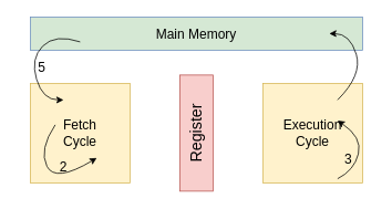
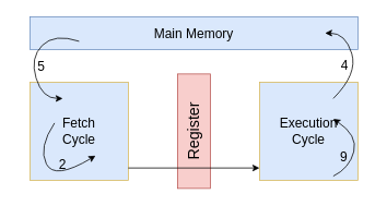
  <mxCell id="0" />
  <mxCell id="1" parent="0" />
- <mxCell id="2" value="&lt;font style=&quot;font-size: 16px;&quot;&gt;Main Memory&lt;/font&gt;" style="rounded=0;whiteSpace=wrap;html=1;fillColor=#d5e8d4;strokeColor=#6c8ebf;" vertex="1" parent="1"><mxGeometry x="36" y="20" width="400" height="40" as="geometry" /></mxCell>
- <mxCell id="3" value="&lt;div style=&quot;font-size: 16px;&quot;&gt;&lt;font style=&quot;font-size: 16px;&quot;&gt;Fetch &lt;br&gt;&lt;/font&gt;&lt;/div&gt;&lt;div style=&quot;font-size: 16px;&quot;&gt;&lt;font style=&quot;font-size: 16px;&quot;&gt;Cycle&lt;br&gt;&lt;/font&gt;&lt;/div&gt;" style="whiteSpace=wrap;html=1;aspect=fixed;fillColor=#fff2cc;strokeColor=#d6b656;" vertex="1" parent="1"><mxGeometry x="36" y="100" width="120" height="120" as="geometry" /></mxCell>
- <mxCell id="4" value="&lt;div style=&quot;font-size: 16px;&quot;&gt;Execution&lt;/div&gt;&lt;div style=&quot;font-size: 16px;&quot;&gt;Cycle&lt;br style=&quot;font-size: 16px;&quot;&gt;&lt;/div&gt;" style="whiteSpace=wrap;html=1;aspect=fixed;fontSize=16;fillColor=#fff2cc;strokeColor=#d6b656;" vertex="1" parent="1"><mxGeometry x="316" y="100" width="120" height="120" as="geometry" /></mxCell>
+ <mxCell id="2" value="&lt;font style=&quot;font-size: 16px;&quot;&gt;Main Memory&lt;/font&gt;" style="rounded=0;whiteSpace=wrap;html=1;fillColor=#dae8fc;strokeColor=#6c8ebf;" vertex="1" parent="1"><mxGeometry x="36" y="20" width="400" height="40" as="geometry" /></mxCell>
+ <mxCell id="3" value="&lt;div style=&quot;font-size: 16px;&quot;&gt;&lt;font style=&quot;font-size: 16px;&quot;&gt;Fetch &lt;br&gt;&lt;/font&gt;&lt;/div&gt;&lt;div style=&quot;font-size: 16px;&quot;&gt;&lt;font style=&quot;font-size: 16px;&quot;&gt;Cycle&lt;br&gt;&lt;/font&gt;&lt;/div&gt;" style="whiteSpace=wrap;html=1;aspect=fixed;fillColor=#dae8fc;strokeColor=#d6b656;" vertex="1" parent="1"><mxGeometry x="36" y="100" width="120" height="120" as="geometry" /></mxCell>
+ <mxCell id="4" value="&lt;div style=&quot;font-size: 16px;&quot;&gt;Execution&lt;/div&gt;&lt;div style=&quot;font-size: 16px;&quot;&gt;Cycle&lt;br style=&quot;font-size: 16px;&quot;&gt;&lt;/div&gt;" style="whiteSpace=wrap;html=1;aspect=fixed;fontSize=16;fillColor=#dae8fc;strokeColor=#d6b656;" vertex="1" parent="1"><mxGeometry x="316" y="100" width="120" height="120" as="geometry" /></mxCell>
  <mxCell id="5" value="" style="rounded=0;whiteSpace=wrap;html=1;fillColor=#f8cecc;strokeColor=#b85450;" vertex="1" parent="1"><mxGeometry x="216" y="90" width="40" height="140" as="geometry" /></mxCell>
  <mxCell id="6" value="Register" style="text;html=1;strokeColor=none;fillColor=none;align=center;verticalAlign=middle;whiteSpace=wrap;rounded=0;rotation=-90;fontSize=19;" vertex="1" parent="1"><mxGeometry x="206" y="145" width="60" height="30" as="geometry" /></mxCell>
+ <mxCell id="7" value="" style="endArrow=classic;html=1;rounded=0;fontSize=16;entryX=0;entryY=0.875;entryDx=0;entryDy=0;entryPerimeter=0;exitX=1;exitY=0.875;exitDx=0;exitDy=0;exitPerimeter=0;" edge="1" parent="1" source="3" target="4"><mxGeometry width="50" height="50" relative="1" as="geometry"><mxPoint x="136" y="250" as="sourcePoint" /><mxPoint x="186" y="180" as="targetPoint" /></mxGeometry></mxCell>
  <mxCell id="8" value="" style="curved=1;endArrow=classic;html=1;rounded=0;fontSize=16;" edge="1" parent="1"><mxGeometry width="50" height="50" relative="1" as="geometry"><mxPoint x="96" y="50" as="sourcePoint" /><mxPoint x="76" y="120" as="targetPoint" /><Array as="points"><mxPoint x="66" y="40" /><mxPoint x="36" y="70" /><mxPoint x="51" y="120" /></Array></mxGeometry></mxCell>
  <mxCell id="9" value="" style="curved=1;endArrow=classic;html=1;rounded=0;fontSize=16;" edge="1" parent="1"><mxGeometry width="50" height="50" relative="1" as="geometry"><mxPoint x="66" y="150" as="sourcePoint" /><mxPoint x="116" y="190" as="targetPoint" /><Array as="points"><mxPoint x="46" y="180" /><mxPoint x="66" y="220" /></Array></mxGeometry></mxCell>
  <mxCell id="10" value="" style="curved=1;endArrow=classic;html=1;rounded=0;fontSize=16;" edge="1" parent="1"><mxGeometry width="50" height="50" relative="1" as="geometry"><mxPoint x="406" y="120" as="sourcePoint" /><mxPoint x="396" y="40" as="targetPoint" /><Array as="points"><mxPoint x="406" y="120" /><mxPoint x="436" y="90" /><mxPoint x="421" y="40" /></Array></mxGeometry></mxCell>
  <mxCell id="11" value="" style="curved=1;endArrow=classic;html=1;rounded=0;fontSize=16;" edge="1" parent="1"><mxGeometry width="50" height="50" relative="1" as="geometry"><mxPoint x="406" y="215" as="sourcePoint" /><mxPoint x="406" y="145" as="targetPoint" /><Array as="points"><mxPoint x="426" y="205" /><mxPoint x="436" y="165" /></Array></mxGeometry></mxCell>
  <mxCell id="12" value="5" style="text;html=1;strokeColor=none;fillColor=none;align=center;verticalAlign=middle;whiteSpace=wrap;rounded=0;fontSize=16;" vertex="1" parent="1"><mxGeometry x="20" y="66" width="60" height="30" as="geometry" /></mxCell>
  <mxCell id="13" value="2" style="text;html=1;strokeColor=none;fillColor=none;align=center;verticalAlign=middle;whiteSpace=wrap;rounded=0;fontSize=16;" vertex="1" parent="1"><mxGeometry x="46" y="185" width="60" height="30" as="geometry" /></mxCell>
- <mxCell id="14" value="3" style="text;html=1;strokeColor=none;fillColor=none;align=center;verticalAlign=middle;whiteSpace=wrap;rounded=0;fontSize=16;" vertex="1" parent="1"><mxGeometry x="389" y="176" width="60" height="30" as="geometry" /></mxCell>
+ <mxCell id="14" value="9" style="text;html=1;strokeColor=none;fillColor=none;align=center;verticalAlign=middle;whiteSpace=wrap;rounded=0;fontSize=16;" vertex="1" parent="1"><mxGeometry x="389" y="176" width="60" height="30" as="geometry" /></mxCell>
+ <mxCell id="15" value="4" style="text;html=1;strokeColor=none;fillColor=none;align=center;verticalAlign=middle;whiteSpace=wrap;rounded=0;fontSize=16;" vertex="1" parent="1"><mxGeometry x="390" y="64" width="60" height="30" as="geometry" /></mxCell>
